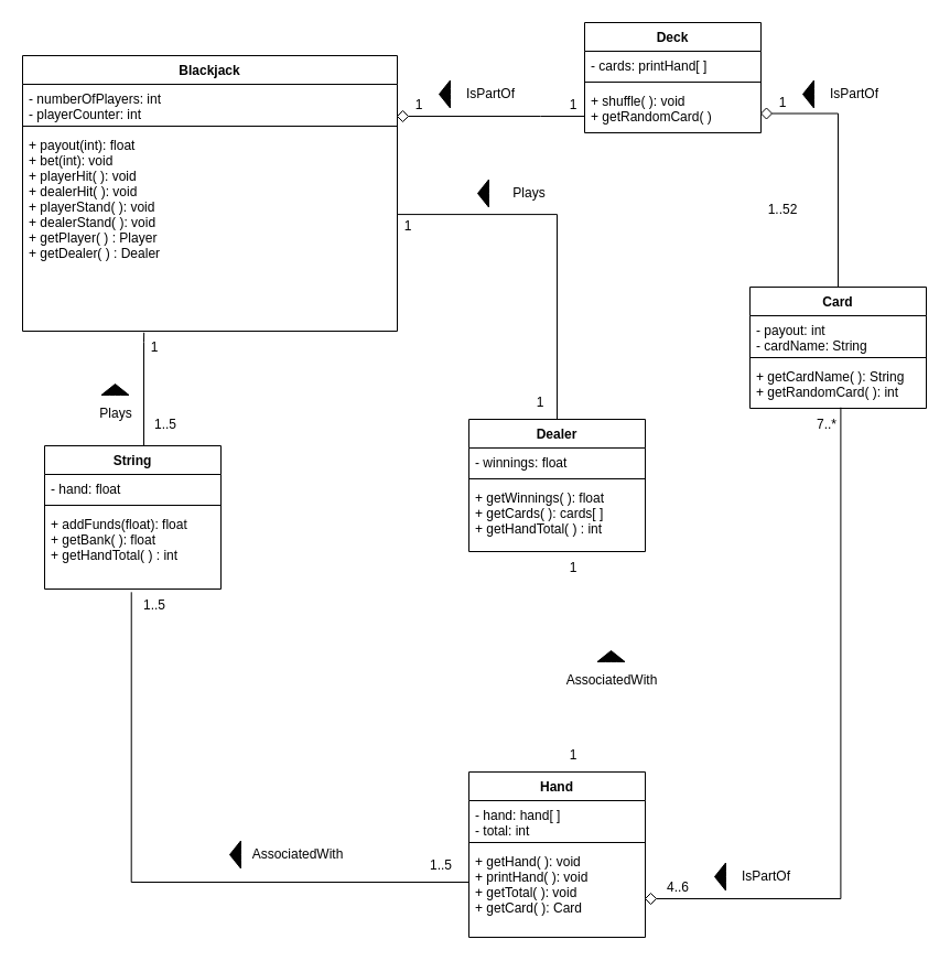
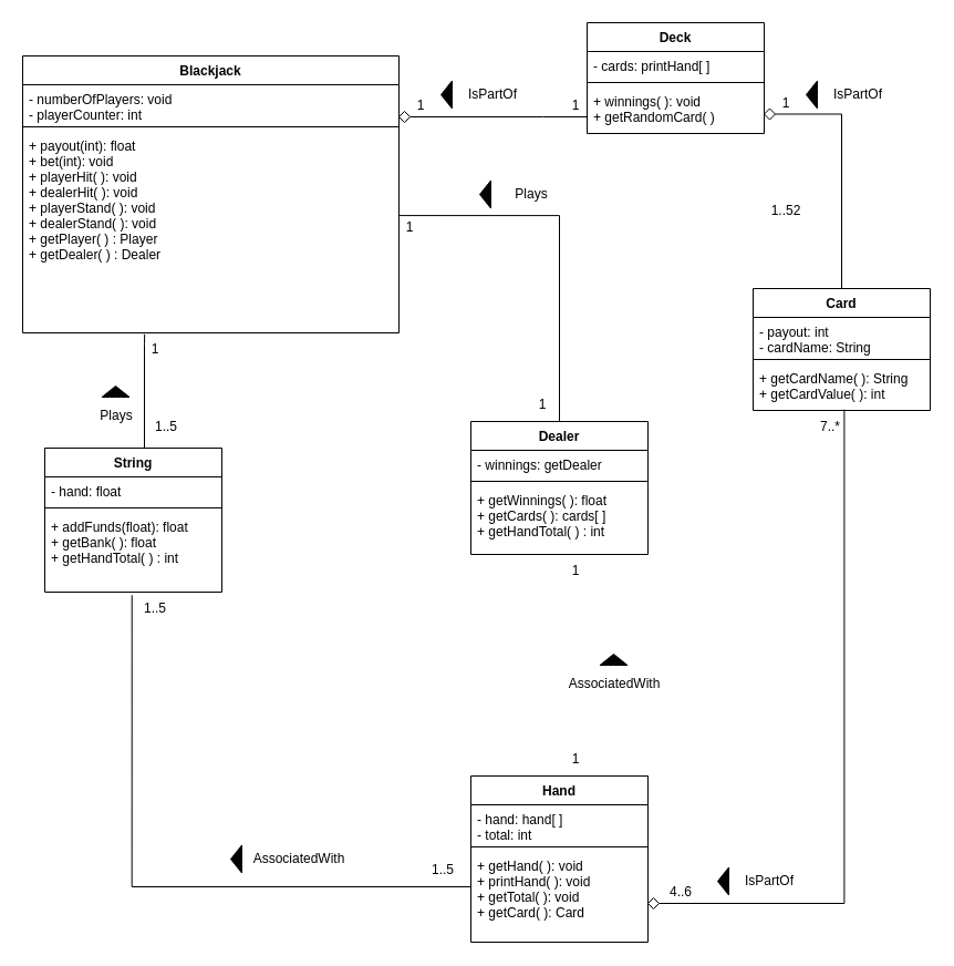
  <mxCell id="0" />
  <mxCell id="1" parent="0" />
  <mxCell id="2" style="edgeStyle=orthogonalEdgeStyle;rounded=0;orthogonalLoop=1;jettySize=auto;html=1;entryX=0.999;entryY=0.418;entryDx=0;entryDy=0;entryPerimeter=0;endArrow=none;endFill=0;" parent="1" source="3" target="20" edge="1"><mxGeometry relative="1" as="geometry" /></mxCell>
  <mxCell id="3" value="Dealer" style="swimlane;fontStyle=1;align=center;verticalAlign=top;childLayout=stackLayout;horizontal=1;startSize=26;horizontalStack=0;resizeParent=1;resizeParentMax=0;resizeLast=0;collapsible=1;marginBottom=0;" parent="1" vertex="1"><mxGeometry x="425" y="380" width="160" height="120" as="geometry" /></mxCell>
- <mxCell id="4" value="- winnings: float" style="text;strokeColor=none;fillColor=none;align=left;verticalAlign=top;spacingLeft=4;spacingRight=4;overflow=hidden;rotatable=0;points=[[0,0.5],[1,0.5]];portConstraint=eastwest;" parent="3" vertex="1"><mxGeometry y="26" width="160" height="24" as="geometry" /></mxCell>
+ <mxCell id="4" value="- winnings: getDealer" style="text;strokeColor=none;fillColor=none;align=left;verticalAlign=top;spacingLeft=4;spacingRight=4;overflow=hidden;rotatable=0;points=[[0,0.5],[1,0.5]];portConstraint=eastwest;" parent="3" vertex="1"><mxGeometry y="26" width="160" height="24" as="geometry" /></mxCell>
  <mxCell id="5" value="" style="line;strokeWidth=1;fillColor=none;align=left;verticalAlign=middle;spacingTop=-1;spacingLeft=3;spacingRight=3;rotatable=0;labelPosition=right;points=[];portConstraint=eastwest;" parent="3" vertex="1"><mxGeometry y="50" width="160" height="8" as="geometry" /></mxCell>
  <mxCell id="6" value="+ getWinnings( ): float&#10;+ getCards( ): cards[ ]&#10;+ getHandTotal( ) : int" style="text;strokeColor=none;fillColor=none;align=left;verticalAlign=top;spacingLeft=4;spacingRight=4;overflow=hidden;rotatable=0;points=[[0,0.5],[1,0.5]];portConstraint=eastwest;" parent="3" vertex="1"><mxGeometry y="58" width="160" height="62" as="geometry" /></mxCell>
  <mxCell id="7" style="edgeStyle=orthogonalEdgeStyle;rounded=0;orthogonalLoop=1;jettySize=auto;html=1;endArrow=none;endFill=0;entryX=0.324;entryY=1.007;entryDx=0;entryDy=0;entryPerimeter=0;" parent="1" source="9" target="20" edge="1"><mxGeometry relative="1" as="geometry"><mxPoint x="130" y="310" as="targetPoint" /><Array as="points"><mxPoint x="130" y="310" /><mxPoint x="130" y="310" /></Array></mxGeometry></mxCell>
  <mxCell id="8" style="edgeStyle=orthogonalEdgeStyle;rounded=0;orthogonalLoop=1;jettySize=auto;html=1;entryX=0;entryY=0.5;entryDx=0;entryDy=0;endArrow=none;endFill=0;exitX=0.492;exitY=1.039;exitDx=0;exitDy=0;exitPerimeter=0;" parent="1" source="12" target="16" edge="1"><mxGeometry relative="1" as="geometry"><mxPoint x="120" y="540" as="sourcePoint" /><Array as="points"><mxPoint x="119" y="800" /><mxPoint x="425" y="800" /></Array></mxGeometry></mxCell>
  <mxCell id="9" value="String" style="swimlane;fontStyle=1;align=center;verticalAlign=top;childLayout=stackLayout;horizontal=1;startSize=26;horizontalStack=0;resizeParent=1;resizeParentMax=0;resizeLast=0;collapsible=1;marginBottom=0;" parent="1" vertex="1"><mxGeometry x="40" y="404" width="160" height="130" as="geometry" /></mxCell>
  <mxCell id="10" value="- hand: float" style="text;strokeColor=none;fillColor=none;align=left;verticalAlign=top;spacingLeft=4;spacingRight=4;overflow=hidden;rotatable=0;points=[[0,0.5],[1,0.5]];portConstraint=eastwest;" parent="9" vertex="1"><mxGeometry y="26" width="160" height="24" as="geometry" /></mxCell>
  <mxCell id="11" value="" style="line;strokeWidth=1;fillColor=none;align=left;verticalAlign=middle;spacingTop=-1;spacingLeft=3;spacingRight=3;rotatable=0;labelPosition=right;points=[];portConstraint=eastwest;" parent="9" vertex="1"><mxGeometry y="50" width="160" height="8" as="geometry" /></mxCell>
  <mxCell id="12" value="+ addFunds(float): float&#10;+ getBank( ): float&#10;+ getHandTotal( ) : int&#10;" style="text;strokeColor=none;fillColor=none;align=left;verticalAlign=top;spacingLeft=4;spacingRight=4;overflow=hidden;rotatable=0;points=[[0,0.5],[1,0.5]];portConstraint=eastwest;" parent="9" vertex="1"><mxGeometry y="58" width="160" height="72" as="geometry" /></mxCell>
  <mxCell id="13" value="Hand" style="swimlane;fontStyle=1;align=center;verticalAlign=top;childLayout=stackLayout;horizontal=1;startSize=26;horizontalStack=0;resizeParent=1;resizeParentMax=0;resizeLast=0;collapsible=1;marginBottom=0;" parent="1" vertex="1"><mxGeometry x="425" y="700" width="160" height="150" as="geometry" /></mxCell>
  <mxCell id="14" value="- hand: hand[ ]&#10;- total: int" style="text;strokeColor=none;fillColor=none;align=left;verticalAlign=top;spacingLeft=4;spacingRight=4;overflow=hidden;rotatable=0;points=[[0,0.5],[1,0.5]];portConstraint=eastwest;" parent="13" vertex="1"><mxGeometry y="26" width="160" height="34" as="geometry" /></mxCell>
  <mxCell id="15" value="" style="line;strokeWidth=1;fillColor=none;align=left;verticalAlign=middle;spacingTop=-1;spacingLeft=3;spacingRight=3;rotatable=0;labelPosition=right;points=[];portConstraint=eastwest;" parent="13" vertex="1"><mxGeometry y="60" width="160" height="8" as="geometry" /></mxCell>
  <mxCell id="16" value="+ getHand( ): void&#10;+ printHand( ): void&#10;+ getTotal( ): void&#10;+ getCard( ): Card" style="text;strokeColor=none;fillColor=none;align=left;verticalAlign=top;spacingLeft=4;spacingRight=4;overflow=hidden;rotatable=0;points=[[0,0.5],[1,0.5]];portConstraint=eastwest;" parent="13" vertex="1"><mxGeometry y="68" width="160" height="82" as="geometry" /></mxCell>
  <mxCell id="17" value="Blackjack" style="swimlane;fontStyle=1;align=center;verticalAlign=top;childLayout=stackLayout;horizontal=1;startSize=26;horizontalStack=0;resizeParent=1;resizeParentMax=0;resizeLast=0;collapsible=1;marginBottom=0;" parent="1" vertex="1"><mxGeometry x="20" y="50" width="340" height="250" as="geometry" /></mxCell>
- <mxCell id="18" value="- numberOfPlayers: int&#10;- playerCounter: int" style="text;strokeColor=none;fillColor=none;align=left;verticalAlign=top;spacingLeft=4;spacingRight=4;overflow=hidden;rotatable=0;points=[[0,0.5],[1,0.5]];portConstraint=eastwest;" parent="17" vertex="1"><mxGeometry y="26" width="340" height="34" as="geometry" /></mxCell>
+ <mxCell id="18" value="- numberOfPlayers: void&#10;- playerCounter: int" style="text;strokeColor=none;fillColor=none;align=left;verticalAlign=top;spacingLeft=4;spacingRight=4;overflow=hidden;rotatable=0;points=[[0,0.5],[1,0.5]];portConstraint=eastwest;" parent="17" vertex="1"><mxGeometry y="26" width="340" height="34" as="geometry" /></mxCell>
  <mxCell id="19" value="" style="line;strokeWidth=1;fillColor=none;align=left;verticalAlign=middle;spacingTop=-1;spacingLeft=3;spacingRight=3;rotatable=0;labelPosition=right;points=[];portConstraint=eastwest;" parent="17" vertex="1"><mxGeometry y="60" width="340" height="8" as="geometry" /></mxCell>
  <mxCell id="20" value="+ payout(int): float&#10;+ bet(int): void&#10;+ playerHit( ): void&#10;+ dealerHit( ): void&#10;+ playerStand( ): void&#10;+ dealerStand( ): void&#10;+ getPlayer( ) : Player&#10;+ getDealer( ) : Dealer" style="text;strokeColor=none;fillColor=none;align=left;verticalAlign=top;spacingLeft=4;spacingRight=4;overflow=hidden;rotatable=0;points=[[0,0.5],[1,0.5]];portConstraint=eastwest;" parent="17" vertex="1"><mxGeometry y="68" width="340" height="182" as="geometry" /></mxCell>
  <mxCell id="21" style="edgeStyle=orthogonalEdgeStyle;rounded=0;jumpSize=6;orthogonalLoop=1;jettySize=auto;html=1;entryX=1;entryY=0.5;entryDx=0;entryDy=0;startArrow=none;startFill=0;endArrow=none;endFill=0;endSize=6;targetPerimeterSpacing=0;" edge="1" parent="1" source="22" target="48"><mxGeometry relative="1" as="geometry"><Array as="points"><mxPoint x="760" y="103" /><mxPoint x="700" y="103" /></Array></mxGeometry></mxCell>
  <mxCell id="22" value="Card" style="swimlane;fontStyle=1;align=center;verticalAlign=top;childLayout=stackLayout;horizontal=1;startSize=26;horizontalStack=0;resizeParent=1;resizeParentMax=0;resizeLast=0;collapsible=1;marginBottom=0;" parent="1" vertex="1"><mxGeometry x="680" y="260" width="160" height="110" as="geometry" /></mxCell>
  <mxCell id="23" value="- payout: int&#10;- cardName: String" style="text;strokeColor=none;fillColor=none;align=left;verticalAlign=top;spacingLeft=4;spacingRight=4;overflow=hidden;rotatable=0;points=[[0,0.5],[1,0.5]];portConstraint=eastwest;" parent="22" vertex="1"><mxGeometry y="26" width="160" height="34" as="geometry" /></mxCell>
  <mxCell id="24" value="" style="line;strokeWidth=1;fillColor=none;align=left;verticalAlign=middle;spacingTop=-1;spacingLeft=3;spacingRight=3;rotatable=0;labelPosition=right;points=[];portConstraint=eastwest;" parent="22" vertex="1"><mxGeometry y="60" width="160" height="8" as="geometry" /></mxCell>
- <mxCell id="25" value="+ getCardName( ): String&#10;+ getRandomCard( ): int" style="text;strokeColor=none;fillColor=none;align=left;verticalAlign=top;spacingLeft=4;spacingRight=4;overflow=hidden;rotatable=0;points=[[0,0.5],[1,0.5]];portConstraint=eastwest;" parent="22" vertex="1"><mxGeometry y="68" width="160" height="42" as="geometry" /></mxCell>
+ <mxCell id="25" value="+ getCardName( ): String&#10;+ getCardValue( ): int" style="text;strokeColor=none;fillColor=none;align=left;verticalAlign=top;spacingLeft=4;spacingRight=4;overflow=hidden;rotatable=0;points=[[0,0.5],[1,0.5]];portConstraint=eastwest;" parent="22" vertex="1"><mxGeometry y="68" width="160" height="42" as="geometry" /></mxCell>
  <mxCell id="26" style="edgeStyle=orthogonalEdgeStyle;rounded=0;jumpSize=6;orthogonalLoop=1;jettySize=auto;html=1;entryX=1;entryY=0.5;entryDx=0;entryDy=0;startArrow=none;startFill=0;endArrow=none;endFill=0;endSize=6;targetPerimeterSpacing=0;" edge="1" parent="1" source="27" target="46"><mxGeometry relative="1" as="geometry"><Array as="points"><mxPoint x="490" y="105" /><mxPoint x="490" y="105" /></Array></mxGeometry></mxCell>
  <mxCell id="27" value="Deck" style="swimlane;fontStyle=1;align=center;verticalAlign=top;childLayout=stackLayout;horizontal=1;startSize=26;horizontalStack=0;resizeParent=1;resizeParentMax=0;resizeLast=0;collapsible=1;marginBottom=0;" parent="1" vertex="1"><mxGeometry x="530" y="20" width="160" height="100" as="geometry" /></mxCell>
  <mxCell id="28" value="- cards: printHand[ ]" style="text;strokeColor=none;fillColor=none;align=left;verticalAlign=top;spacingLeft=4;spacingRight=4;overflow=hidden;rotatable=0;points=[[0,0.5],[1,0.5]];portConstraint=eastwest;" parent="27" vertex="1"><mxGeometry y="26" width="160" height="24" as="geometry" /></mxCell>
  <mxCell id="29" value="" style="line;strokeWidth=1;fillColor=none;align=left;verticalAlign=middle;spacingTop=-1;spacingLeft=3;spacingRight=3;rotatable=0;labelPosition=right;points=[];portConstraint=eastwest;" parent="27" vertex="1"><mxGeometry y="50" width="160" height="8" as="geometry" /></mxCell>
- <mxCell id="30" value="+ shuffle( ): void&#10;+ getRandomCard( )" style="text;strokeColor=none;fillColor=none;align=left;verticalAlign=top;spacingLeft=4;spacingRight=4;overflow=hidden;rotatable=0;points=[[0,0.5],[1,0.5]];portConstraint=eastwest;" parent="27" vertex="1"><mxGeometry y="58" width="160" height="42" as="geometry" /></mxCell>
+ <mxCell id="30" value="+ winnings( ): void&#10;+ getRandomCard( )" style="text;strokeColor=none;fillColor=none;align=left;verticalAlign=top;spacingLeft=4;spacingRight=4;overflow=hidden;rotatable=0;points=[[0,0.5],[1,0.5]];portConstraint=eastwest;" parent="27" vertex="1"><mxGeometry y="58" width="160" height="42" as="geometry" /></mxCell>
  <mxCell id="31" style="edgeStyle=orthogonalEdgeStyle;rounded=0;orthogonalLoop=1;jettySize=auto;html=1;entryX=0.515;entryY=0.981;entryDx=0;entryDy=0;entryPerimeter=0;endArrow=none;endFill=0;exitX=1;exitY=0.5;exitDx=0;exitDy=0;" parent="1" source="47" target="25" edge="1"><mxGeometry relative="1" as="geometry"><mxPoint x="620" y="809" as="sourcePoint" /><Array as="points"><mxPoint x="762" y="815" /></Array></mxGeometry></mxCell>
  <mxCell id="32" value="1" style="text;html=1;strokeColor=none;fillColor=none;align=center;verticalAlign=middle;whiteSpace=wrap;rounded=0;" parent="1" vertex="1"><mxGeometry x="110" y="300" width="60" height="30" as="geometry" /></mxCell>
  <mxCell id="33" value="1" style="text;html=1;strokeColor=none;fillColor=none;align=center;verticalAlign=middle;whiteSpace=wrap;rounded=0;" parent="1" vertex="1"><mxGeometry x="340" y="190" width="60" height="30" as="geometry" /></mxCell>
  <mxCell id="34" value="1" style="text;html=1;strokeColor=none;fillColor=none;align=center;verticalAlign=middle;whiteSpace=wrap;rounded=0;" parent="1" vertex="1"><mxGeometry x="340" y="70" width="80" height="50" as="geometry" /></mxCell>
  <mxCell id="35" value="1" style="text;html=1;strokeColor=none;fillColor=none;align=center;verticalAlign=middle;whiteSpace=wrap;rounded=0;" parent="1" vertex="1"><mxGeometry x="490" y="80" width="60" height="30" as="geometry" /></mxCell>
  <mxCell id="36" value="1..52" style="text;html=1;strokeColor=none;fillColor=none;align=center;verticalAlign=middle;whiteSpace=wrap;rounded=0;" parent="1" vertex="1"><mxGeometry x="680" y="175" width="60" height="30" as="geometry" /></mxCell>
  <mxCell id="37" value="1" style="text;html=1;strokeColor=none;fillColor=none;align=center;verticalAlign=middle;whiteSpace=wrap;rounded=0;" parent="1" vertex="1"><mxGeometry x="460" y="350" width="60" height="30" as="geometry" /></mxCell>
  <mxCell id="38" value="1" style="text;html=1;strokeColor=none;fillColor=none;align=center;verticalAlign=middle;whiteSpace=wrap;rounded=0;" parent="1" vertex="1"><mxGeometry x="490" y="500" width="60" height="30" as="geometry" /></mxCell>
  <mxCell id="39" value="1" style="text;html=1;strokeColor=none;fillColor=none;align=center;verticalAlign=middle;whiteSpace=wrap;rounded=0;" parent="1" vertex="1"><mxGeometry x="490" y="670" width="60" height="30" as="geometry" /></mxCell>
  <mxCell id="40" value="1..5" style="text;html=1;strokeColor=none;fillColor=none;align=center;verticalAlign=middle;whiteSpace=wrap;rounded=0;" parent="1" vertex="1"><mxGeometry x="110" y="534" width="60" height="30" as="geometry" /></mxCell>
  <mxCell id="41" value="1..5" style="text;html=1;strokeColor=none;fillColor=none;align=center;verticalAlign=middle;whiteSpace=wrap;rounded=0;" parent="1" vertex="1"><mxGeometry x="370" y="770" width="60" height="30" as="geometry" /></mxCell>
  <mxCell id="42" value="4..6" style="text;html=1;strokeColor=none;fillColor=none;align=center;verticalAlign=middle;whiteSpace=wrap;rounded=0;" parent="1" vertex="1"><mxGeometry x="585" y="790" width="60" height="30" as="geometry" /></mxCell>
  <mxCell id="43" value="7..*" style="text;html=1;strokeColor=none;fillColor=none;align=center;verticalAlign=middle;whiteSpace=wrap;rounded=0;" parent="1" vertex="1"><mxGeometry x="720" y="370" width="60" height="30" as="geometry" /></mxCell>
  <mxCell id="44" value="1" style="text;html=1;strokeColor=none;fillColor=none;align=center;verticalAlign=middle;whiteSpace=wrap;rounded=0;" parent="1" vertex="1"><mxGeometry x="680" y="77.5" width="60" height="30" as="geometry" /></mxCell>
  <mxCell id="45" value="1..5" style="text;html=1;strokeColor=none;fillColor=none;align=center;verticalAlign=middle;whiteSpace=wrap;rounded=0;" parent="1" vertex="1"><mxGeometry x="120" y="370" width="60" height="30" as="geometry" /></mxCell>
  <mxCell id="46" value="" style="rhombus;whiteSpace=wrap;html=1;" vertex="1" parent="1"><mxGeometry x="360" y="100" width="10" height="10" as="geometry" /></mxCell>
  <mxCell id="47" value="" style="rhombus;whiteSpace=wrap;html=1;" vertex="1" parent="1"><mxGeometry x="585" y="810" width="10" height="10" as="geometry" /></mxCell>
  <mxCell id="48" value="" style="rhombus;whiteSpace=wrap;html=1;" vertex="1" parent="1"><mxGeometry x="690" y="97.5" width="10" height="10" as="geometry" /></mxCell>
  <mxCell id="49" value="" style="group" vertex="1" connectable="0" parent="1"><mxGeometry x="390" y="70" width="110" height="30" as="geometry" /></mxCell>
  <mxCell id="50" value="IsPartOf" style="text;html=1;strokeColor=none;fillColor=none;align=center;verticalAlign=middle;whiteSpace=wrap;rounded=0;" vertex="1" parent="49"><mxGeometry width="110" height="30" as="geometry" /></mxCell>
  <mxCell id="51" value="" style="html=1;shadow=0;dashed=0;align=center;verticalAlign=middle;shape=mxgraph.arrows2.arrow;dy=0.6;dx=40;notch=0;fillColor=#030303;direction=west;" vertex="1" parent="49"><mxGeometry x="8" y="2.5" width="10" height="25" as="geometry" /></mxCell>
  <mxCell id="52" value="" style="group" vertex="1" connectable="0" parent="1"><mxGeometry x="720" y="70" width="110" height="30" as="geometry" /></mxCell>
  <mxCell id="53" value="IsPartOf" style="text;html=1;strokeColor=none;fillColor=none;align=center;verticalAlign=middle;whiteSpace=wrap;rounded=0;" vertex="1" parent="52"><mxGeometry width="110" height="30" as="geometry" /></mxCell>
  <mxCell id="54" value="" style="html=1;shadow=0;dashed=0;align=center;verticalAlign=middle;shape=mxgraph.arrows2.arrow;dy=0.6;dx=40;notch=0;fillColor=#030303;direction=west;" vertex="1" parent="52"><mxGeometry x="8" y="2.5" width="10" height="25" as="geometry" /></mxCell>
  <mxCell id="55" value="" style="group" vertex="1" connectable="0" parent="1"><mxGeometry x="640" y="780" width="110" height="30" as="geometry" /></mxCell>
  <mxCell id="56" value="IsPartOf" style="text;html=1;strokeColor=none;fillColor=none;align=center;verticalAlign=middle;whiteSpace=wrap;rounded=0;" vertex="1" parent="55"><mxGeometry width="110" height="30" as="geometry" /></mxCell>
  <mxCell id="57" value="" style="html=1;shadow=0;dashed=0;align=center;verticalAlign=middle;shape=mxgraph.arrows2.arrow;dy=0.6;dx=40;notch=0;fillColor=#030303;direction=west;" vertex="1" parent="55"><mxGeometry x="8" y="2.5" width="10" height="25" as="geometry" /></mxCell>
  <mxCell id="58" value="" style="group" vertex="1" connectable="0" parent="1"><mxGeometry x="425" y="160" width="110" height="30" as="geometry" /></mxCell>
  <mxCell id="59" value="Plays" style="text;html=1;strokeColor=none;fillColor=none;align=center;verticalAlign=middle;whiteSpace=wrap;rounded=0;" vertex="1" parent="58"><mxGeometry width="110" height="30" as="geometry" /></mxCell>
  <mxCell id="60" value="" style="html=1;shadow=0;dashed=0;align=center;verticalAlign=middle;shape=mxgraph.arrows2.arrow;dy=0.6;dx=40;notch=0;fillColor=#030303;direction=west;" vertex="1" parent="58"><mxGeometry x="8" y="2.5" width="10" height="25" as="geometry" /></mxCell>
  <mxCell id="61" value="" style="group" vertex="1" connectable="0" parent="1"><mxGeometry x="50" y="360" width="110" height="30" as="geometry" /></mxCell>
  <mxCell id="62" value="" style="group" vertex="1" connectable="0" parent="61"><mxGeometry y="-12" width="110" height="42" as="geometry" /></mxCell>
  <mxCell id="63" value="Plays" style="text;html=1;strokeColor=none;fillColor=none;align=center;verticalAlign=middle;whiteSpace=wrap;rounded=0;" vertex="1" parent="62"><mxGeometry y="12" width="110" height="30" as="geometry" /></mxCell>
  <mxCell id="64" value="" style="html=1;shadow=0;dashed=0;align=center;verticalAlign=middle;shape=mxgraph.arrows2.arrow;dy=0.6;dx=40;notch=0;fillColor=#030303;direction=north;" vertex="1" parent="62"><mxGeometry x="41.5" width="25" height="10" as="geometry" /></mxCell>
  <mxCell id="65" value="AssociatedWith" style="text;html=1;strokeColor=none;fillColor=none;align=center;verticalAlign=middle;whiteSpace=wrap;rounded=0;" vertex="1" parent="1"><mxGeometry x="500" y="602" width="110" height="30" as="geometry" /></mxCell>
  <mxCell id="66" value="" style="html=1;shadow=0;dashed=0;align=center;verticalAlign=middle;shape=mxgraph.arrows2.arrow;dy=0.6;dx=40;notch=0;fillColor=#030303;direction=north;" vertex="1" parent="1"><mxGeometry x="541.5" y="590" width="25" height="10" as="geometry" /></mxCell>
  <mxCell id="67" value="" style="group" vertex="1" connectable="0" parent="1"><mxGeometry x="200" y="760" width="140" height="30" as="geometry" /></mxCell>
  <mxCell id="68" value="AssociatedWith" style="text;html=1;strokeColor=none;fillColor=none;align=center;verticalAlign=middle;whiteSpace=wrap;rounded=0;" vertex="1" parent="67"><mxGeometry width="140" height="30" as="geometry" /></mxCell>
  <mxCell id="69" value="" style="html=1;shadow=0;dashed=0;align=center;verticalAlign=middle;shape=mxgraph.arrows2.arrow;dy=0.6;dx=40;notch=0;fillColor=#030303;direction=west;" vertex="1" parent="67"><mxGeometry x="8" y="2.5" width="10" height="25" as="geometry" /></mxCell>
